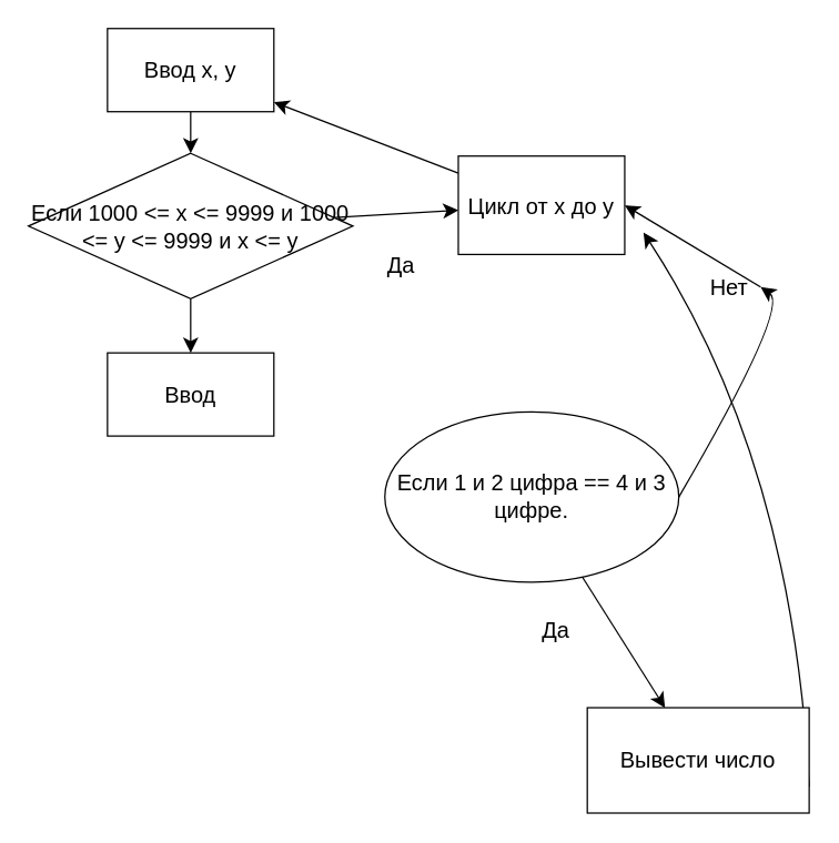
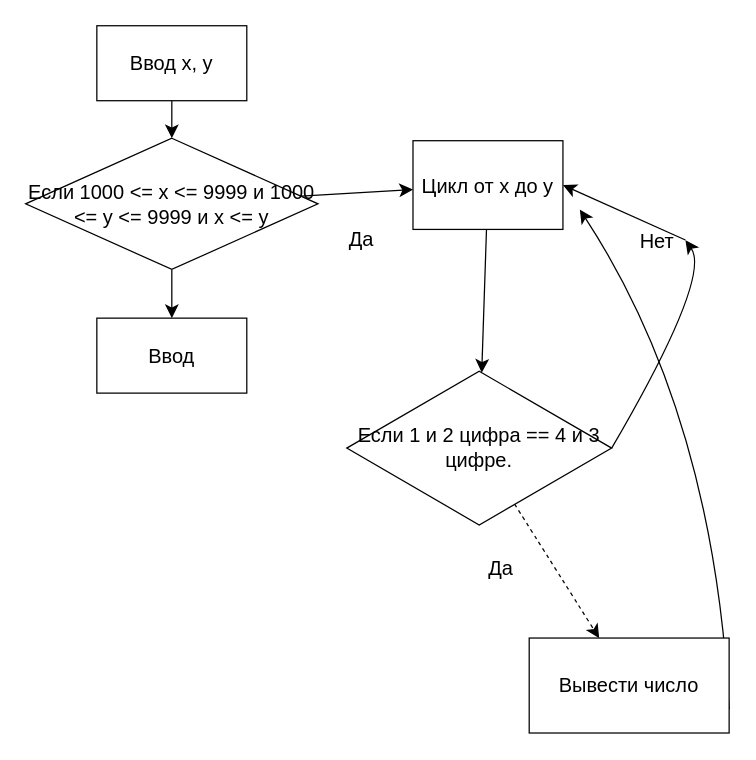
  <mxCell id="0" />
  <mxCell id="1" parent="0" />
  <mxCell id="2" value="" style="edgeStyle=none;curved=1;rounded=0;orthogonalLoop=1;jettySize=auto;html=1;fontSize=12;startSize=8;endSize=8;" edge="1" parent="1" source="3" target="6"><mxGeometry relative="1" as="geometry" /></mxCell>
  <mxCell id="3" value="Ввод x, y" style="whiteSpace=wrap;html=1;fontSize=16;" vertex="1" parent="1"><mxGeometry x="77" y="20" width="120" height="60" as="geometry" /></mxCell>
  <mxCell id="4" value="" style="edgeStyle=none;curved=1;rounded=0;orthogonalLoop=1;jettySize=auto;html=1;fontSize=12;startSize=8;endSize=8;" edge="1" parent="1" source="6" target="8"><mxGeometry relative="1" as="geometry" /></mxCell>
  <mxCell id="5" value="" style="edgeStyle=none;curved=1;rounded=0;orthogonalLoop=1;jettySize=auto;html=1;fontSize=12;startSize=8;endSize=8;" edge="1" parent="1" source="6" target="18"><mxGeometry relative="1" as="geometry" /></mxCell>
  <mxCell id="6" value="Если 1000 &amp;lt;= x &amp;lt;= 9999 и 1000 &amp;lt;= y &amp;lt;= 9999 и x &amp;lt;= y" style="rhombus;whiteSpace=wrap;html=1;fontSize=16;" vertex="1" parent="1"><mxGeometry x="20" y="110" width="234" height="105" as="geometry" /></mxCell>
- <mxCell id="7" value="" style="edgeStyle=none;curved=1;rounded=0;orthogonalLoop=1;jettySize=auto;html=1;fontSize=12;startSize=8;endSize=8;" edge="1" parent="1" source="8" target="3"><mxGeometry relative="1" as="geometry" /></mxCell>
+ <mxCell id="7" value="" style="edgeStyle=none;curved=1;rounded=0;orthogonalLoop=1;jettySize=auto;html=1;fontSize=12;startSize=8;endSize=8;" edge="1" parent="1" source="8" target="11"><mxGeometry relative="1" as="geometry" /></mxCell>
  <mxCell id="8" value="Цикл от x до y" style="whiteSpace=wrap;html=1;fontSize=16;" vertex="1" parent="1"><mxGeometry x="330" y="112" width="120" height="71" as="geometry" /></mxCell>
  <mxCell id="9" style="edgeStyle=none;curved=1;rounded=0;orthogonalLoop=1;jettySize=auto;html=1;entryX=1;entryY=0.5;entryDx=0;entryDy=0;fontSize=12;startSize=8;endSize=8;exitX=1;exitY=0.5;exitDx=0;exitDy=0;" edge="1" parent="1" source="15" target="8"><mxGeometry relative="1" as="geometry"><mxPoint x="448" y="190" as="targetPoint" /><Array as="points" /></mxGeometry></mxCell>
- <mxCell id="10" value="" style="edgeStyle=none;curved=1;rounded=0;orthogonalLoop=1;jettySize=auto;html=1;fontSize=12;startSize=8;endSize=8;" edge="1" parent="1" source="11" target="13"><mxGeometry relative="1" as="geometry" /></mxCell>
- <mxCell id="11" value="Если 1 и 2 цифра == 4 и 3 цифре." style="ellipse;whiteSpace=wrap;html=1;fontSize=16;" vertex="1" parent="1"><mxGeometry x="277" y="296.5" width="212" height="123" as="geometry" /></mxCell>
+ <mxCell id="10" value="" style="edgeStyle=none;curved=1;rounded=0;orthogonalLoop=1;jettySize=auto;html=1;fontSize=12;startSize=8;endSize=8;dashed=1;" edge="1" parent="1" source="11" target="13"><mxGeometry relative="1" as="geometry" /></mxCell>
+ <mxCell id="11" value="Если 1 и 2 цифра == 4 и 3 цифре." style="rhombus;whiteSpace=wrap;html=1;fontSize=16;" vertex="1" parent="1"><mxGeometry x="277" y="296.5" width="212" height="123" as="geometry" /></mxCell>
  <mxCell id="12" style="edgeStyle=none;curved=1;rounded=0;orthogonalLoop=1;jettySize=auto;html=1;fontSize=12;startSize=8;endSize=8;exitX=1;exitY=0.75;exitDx=0;exitDy=0;" edge="1" parent="1" source="13"><mxGeometry relative="1" as="geometry"><mxPoint x="463.529" y="167.113" as="targetPoint" /><Array as="points"><mxPoint x="571" y="332" /></Array></mxGeometry></mxCell>
  <mxCell id="13" value="Вывести число" style="whiteSpace=wrap;html=1;fontSize=16;" vertex="1" parent="1"><mxGeometry x="423" y="510" width="160" height="76" as="geometry" /></mxCell>
  <mxCell id="14" value="" style="edgeStyle=none;curved=1;rounded=0;orthogonalLoop=1;jettySize=auto;html=1;entryX=1;entryY=0.5;entryDx=0;entryDy=0;fontSize=12;startSize=8;endSize=8;exitX=1;exitY=0.5;exitDx=0;exitDy=0;" edge="1" parent="1" source="11" target="15"><mxGeometry relative="1" as="geometry"><mxPoint x="489" y="358" as="sourcePoint" /><mxPoint x="450" y="163" as="targetPoint" /><Array as="points"><mxPoint x="569" y="221" /></Array></mxGeometry></mxCell>
- <mxCell id="15" value="Нет" style="text;html=1;align=center;verticalAlign=middle;resizable=0;points=[];autosize=1;strokeColor=none;fillColor=none;fontSize=16;" vertex="1" parent="1"><mxGeometry x="502" y="191" width="46" height="31" as="geometry" /></mxCell>
+ <mxCell id="15" value="Нет" style="text;html=1;align=center;verticalAlign=middle;resizable=0;points=[];autosize=1;strokeColor=none;fillColor=none;fontSize=16;" vertex="1" parent="1"><mxGeometry x="502" y="176" width="46" height="31" as="geometry" /></mxCell>
  <mxCell id="16" value="Да" style="text;html=1;align=center;verticalAlign=middle;resizable=0;points=[];autosize=1;strokeColor=none;fillColor=none;fontSize=16;" vertex="1" parent="1"><mxGeometry x="380" y="438" width="39" height="31" as="geometry" /></mxCell>
  <mxCell id="17" value="Да" style="text;strokeColor=none;align=center;fillColor=none;html=1;verticalAlign=middle;whiteSpace=wrap;rounded=0;fontSize=16;" vertex="1" parent="1"><mxGeometry x="259" y="176" width="60" height="30" as="geometry" /></mxCell>
  <mxCell id="18" value="Ввод" style="whiteSpace=wrap;html=1;fontSize=16;" vertex="1" parent="1"><mxGeometry x="77" y="254" width="120" height="60" as="geometry" /></mxCell>
